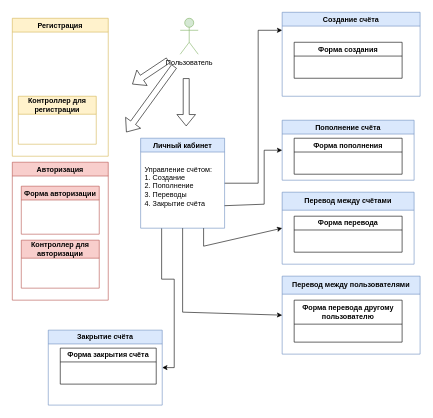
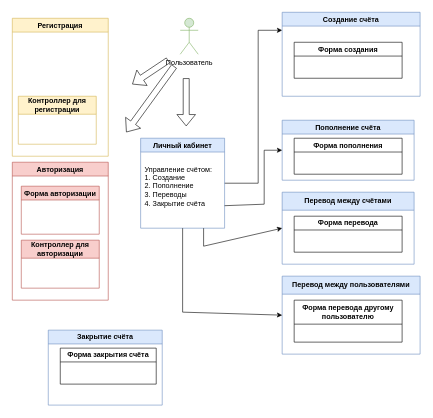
  <mxCell id="0" />
  <mxCell id="1" parent="0" />
  <mxCell id="2" value="Пользователь" style="shape=umlActor;verticalLabelPosition=bottom;verticalAlign=top;html=1;outlineConnect=0;fillColor=#d5e8d4;strokeColor=#82b366;" vertex="1" parent="1"><mxGeometry x="300" y="30" width="30" height="60" as="geometry" /></mxCell>
  <mxCell id="3" value="&lt;div&gt;Регистрация&lt;/div&gt;" style="swimlane;whiteSpace=wrap;html=1;fillColor=#fff2cc;strokeColor=#d6b656;" vertex="1" parent="1"><mxGeometry x="20" y="30" width="160" height="230" as="geometry" /></mxCell>
  <mxCell id="4" value="Контроллер для регистрации" style="swimlane;whiteSpace=wrap;html=1;startSize=30;fillColor=#fff2cc;strokeColor=#d6b656;" vertex="1" parent="3"><mxGeometry x="10" y="130" width="130" height="80" as="geometry" /></mxCell>
  <mxCell id="5" value="&lt;div&gt;Авторизация&lt;/div&gt;" style="swimlane;whiteSpace=wrap;html=1;fillColor=#f8cecc;strokeColor=#b85450;" vertex="1" parent="1"><mxGeometry x="20" y="270" width="160" height="230" as="geometry" /></mxCell>
  <mxCell id="6" value="Форма авторизации" style="swimlane;whiteSpace=wrap;html=1;fillColor=#f8cecc;strokeColor=#b85450;" vertex="1" parent="5"><mxGeometry x="15" y="40" width="130" height="80" as="geometry" /></mxCell>
  <mxCell id="7" value="Контроллер для авторизации" style="swimlane;whiteSpace=wrap;html=1;startSize=30;fillColor=#f8cecc;strokeColor=#b85450;" vertex="1" parent="5"><mxGeometry x="15" y="130" width="130" height="80" as="geometry" /></mxCell>
  <mxCell id="8" value="" style="edgeStyle=orthogonalEdgeStyle;rounded=0;orthogonalLoop=1;jettySize=auto;html=1;" edge="1" parent="1" source="10" target="12"><mxGeometry relative="1" as="geometry"><Array as="points"><mxPoint x="430" y="305" /><mxPoint x="430" y="50" /></Array></mxGeometry></mxCell>
- <mxCell id="9" style="edgeStyle=orthogonalEdgeStyle;rounded=0;orthogonalLoop=1;jettySize=auto;html=1;exitX=0.25;exitY=1;exitDx=0;exitDy=0;entryX=1;entryY=0.5;entryDx=0;entryDy=0;" edge="1" parent="1" source="10" target="23"><mxGeometry relative="1" as="geometry" /></mxCell>
  <mxCell id="10" value="Личный кабинет" style="swimlane;whiteSpace=wrap;html=1;fillColor=#dae8fc;strokeColor=#6c8ebf;" vertex="1" parent="1"><mxGeometry x="234" y="230" width="140" height="150" as="geometry" /></mxCell>
  <mxCell id="11" value="&lt;div&gt;Управление счётом:&lt;/div&gt;&lt;div&gt;1. Создание&lt;/div&gt;&lt;div&gt;2. Пополнение&lt;/div&gt;&lt;div&gt;3. Переводы&lt;/div&gt;&lt;div&gt;4. Закрытие счёта&lt;br&gt;&lt;/div&gt;" style="text;html=1;align=left;verticalAlign=middle;whiteSpace=wrap;rounded=0;" vertex="1" parent="10"><mxGeometry x="5" y="30" width="130" height="100" as="geometry" /></mxCell>
  <mxCell id="12" value="Создание счёта" style="swimlane;whiteSpace=wrap;html=1;fillColor=#dae8fc;strokeColor=#6c8ebf;" vertex="1" parent="1"><mxGeometry x="470" y="20" width="230" height="140" as="geometry" /></mxCell>
  <mxCell id="13" value="Форма создания" style="swimlane;whiteSpace=wrap;html=1;startSize=23;" vertex="1" parent="12"><mxGeometry x="20" y="50" width="180" height="60" as="geometry" /></mxCell>
  <mxCell id="14" value="Пополнение счёта" style="swimlane;whiteSpace=wrap;html=1;fillColor=#dae8fc;strokeColor=#6c8ebf;" vertex="1" parent="1"><mxGeometry x="470" y="200" width="220" height="100" as="geometry" /></mxCell>
  <mxCell id="15" value="Форма пополнения" style="swimlane;whiteSpace=wrap;html=1;startSize=23;" vertex="1" parent="14"><mxGeometry x="20" y="30" width="180" height="60" as="geometry" /></mxCell>
  <mxCell id="16" value="" style="endArrow=classic;html=1;rounded=0;entryX=0;entryY=0.5;entryDx=0;entryDy=0;exitX=1;exitY=0.75;exitDx=0;exitDy=0;" edge="1" parent="1" source="10" target="14"><mxGeometry width="50" height="50" relative="1" as="geometry"><mxPoint x="340" y="360" as="sourcePoint" /><mxPoint x="390" y="310" as="targetPoint" /><Array as="points"><mxPoint x="440" y="340" /><mxPoint x="440" y="250" /></Array></mxGeometry></mxCell>
  <mxCell id="17" value="Перевод между счётами" style="swimlane;whiteSpace=wrap;html=1;startSize=30;fillColor=#dae8fc;strokeColor=#6c8ebf;" vertex="1" parent="1"><mxGeometry x="470" y="320" width="220" height="120" as="geometry" /></mxCell>
  <mxCell id="18" value="Форма перевода" style="swimlane;whiteSpace=wrap;html=1;startSize=23;" vertex="1" parent="17"><mxGeometry x="20" y="40" width="180" height="60" as="geometry" /></mxCell>
  <mxCell id="19" value="" style="endArrow=classic;html=1;rounded=0;entryX=0;entryY=0.5;entryDx=0;entryDy=0;exitX=0.75;exitY=1;exitDx=0;exitDy=0;" edge="1" parent="1" target="17" source="10"><mxGeometry width="50" height="50" relative="1" as="geometry"><mxPoint x="210" y="443" as="sourcePoint" /><mxPoint x="226" y="410" as="targetPoint" /><Array as="points"><mxPoint x="339" y="410" /></Array></mxGeometry></mxCell>
  <mxCell id="20" value="Перевод между пользователями" style="swimlane;whiteSpace=wrap;html=1;startSize=30;fillColor=#dae8fc;strokeColor=#6c8ebf;" vertex="1" parent="1"><mxGeometry x="470" y="460" width="230" height="130" as="geometry" /></mxCell>
  <mxCell id="21" value="Форма перевода другому пользователю" style="swimlane;whiteSpace=wrap;html=1;startSize=40;" vertex="1" parent="20"><mxGeometry x="20" y="40" width="180" height="70" as="geometry" /></mxCell>
  <mxCell id="22" value="" style="endArrow=classic;html=1;rounded=0;entryX=0;entryY=0.5;entryDx=0;entryDy=0;exitX=0.5;exitY=1;exitDx=0;exitDy=0;" edge="1" parent="1" target="20" source="10"><mxGeometry width="50" height="50" relative="1" as="geometry"><mxPoint x="194" y="443" as="sourcePoint" /><mxPoint x="210" y="410" as="targetPoint" /><Array as="points"><mxPoint x="304" y="520" /></Array></mxGeometry></mxCell>
  <mxCell id="23" value="Закрытие счёта" style="swimlane;whiteSpace=wrap;html=1;fillColor=#dae8fc;strokeColor=#6c8ebf;" vertex="1" parent="1"><mxGeometry x="80" y="550" width="190" height="125" as="geometry" /></mxCell>
  <mxCell id="24" value="Форма закрытия счёта" style="swimlane;whiteSpace=wrap;html=1;startSize=23;" vertex="1" parent="23"><mxGeometry x="20" y="30" width="160" height="60" as="geometry" /></mxCell>
  <mxCell id="25" value="" style="shape=flexArrow;endArrow=classic;html=1;rounded=0;" edge="1" parent="1"><mxGeometry width="50" height="50" relative="1" as="geometry"><mxPoint x="280" y="100" as="sourcePoint" /><mxPoint x="220" y="140" as="targetPoint" /></mxGeometry></mxCell>
  <mxCell id="26" value="" style="shape=flexArrow;endArrow=classic;html=1;rounded=0;" edge="1" parent="1"><mxGeometry width="50" height="50" relative="1" as="geometry"><mxPoint x="290" y="110" as="sourcePoint" /><mxPoint x="210" y="220" as="targetPoint" /><Array as="points" /></mxGeometry></mxCell>
  <mxCell id="27" value="" style="shape=flexArrow;endArrow=classic;html=1;rounded=0;" edge="1" parent="1"><mxGeometry width="50" height="50" relative="1" as="geometry"><mxPoint x="310" y="130" as="sourcePoint" /><mxPoint x="310" y="210" as="targetPoint" /></mxGeometry></mxCell>
